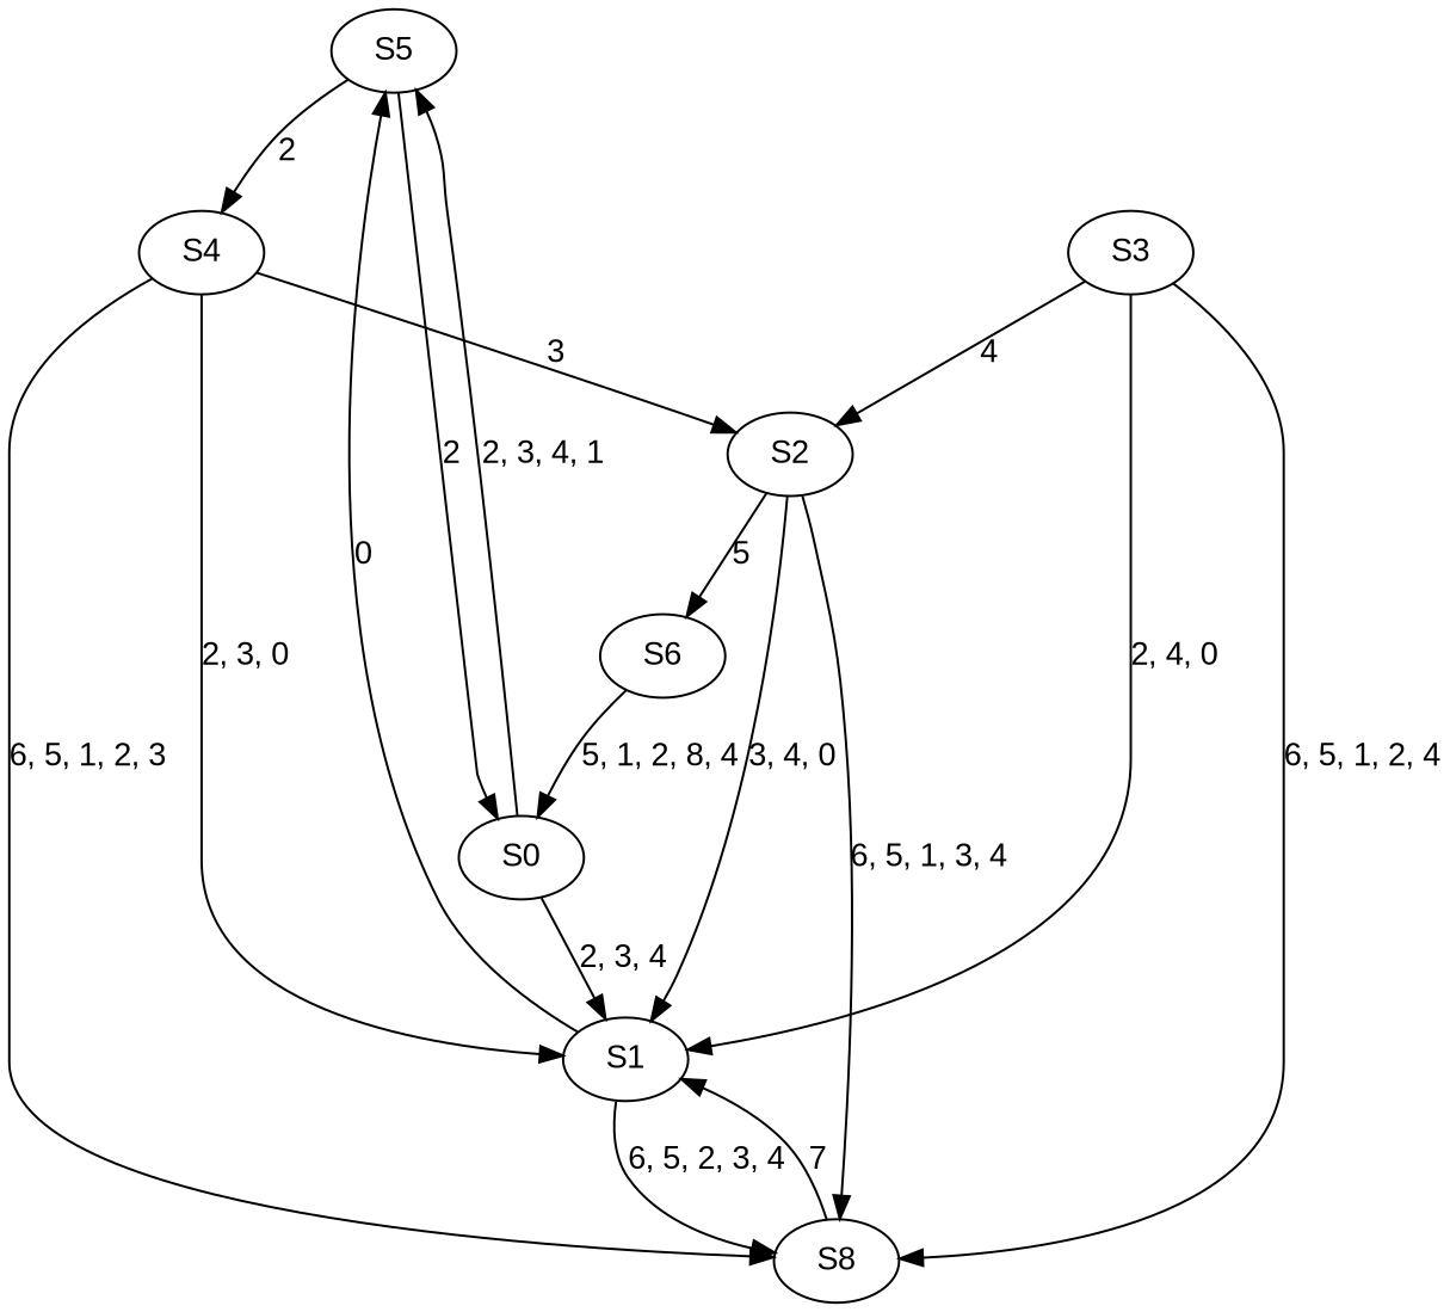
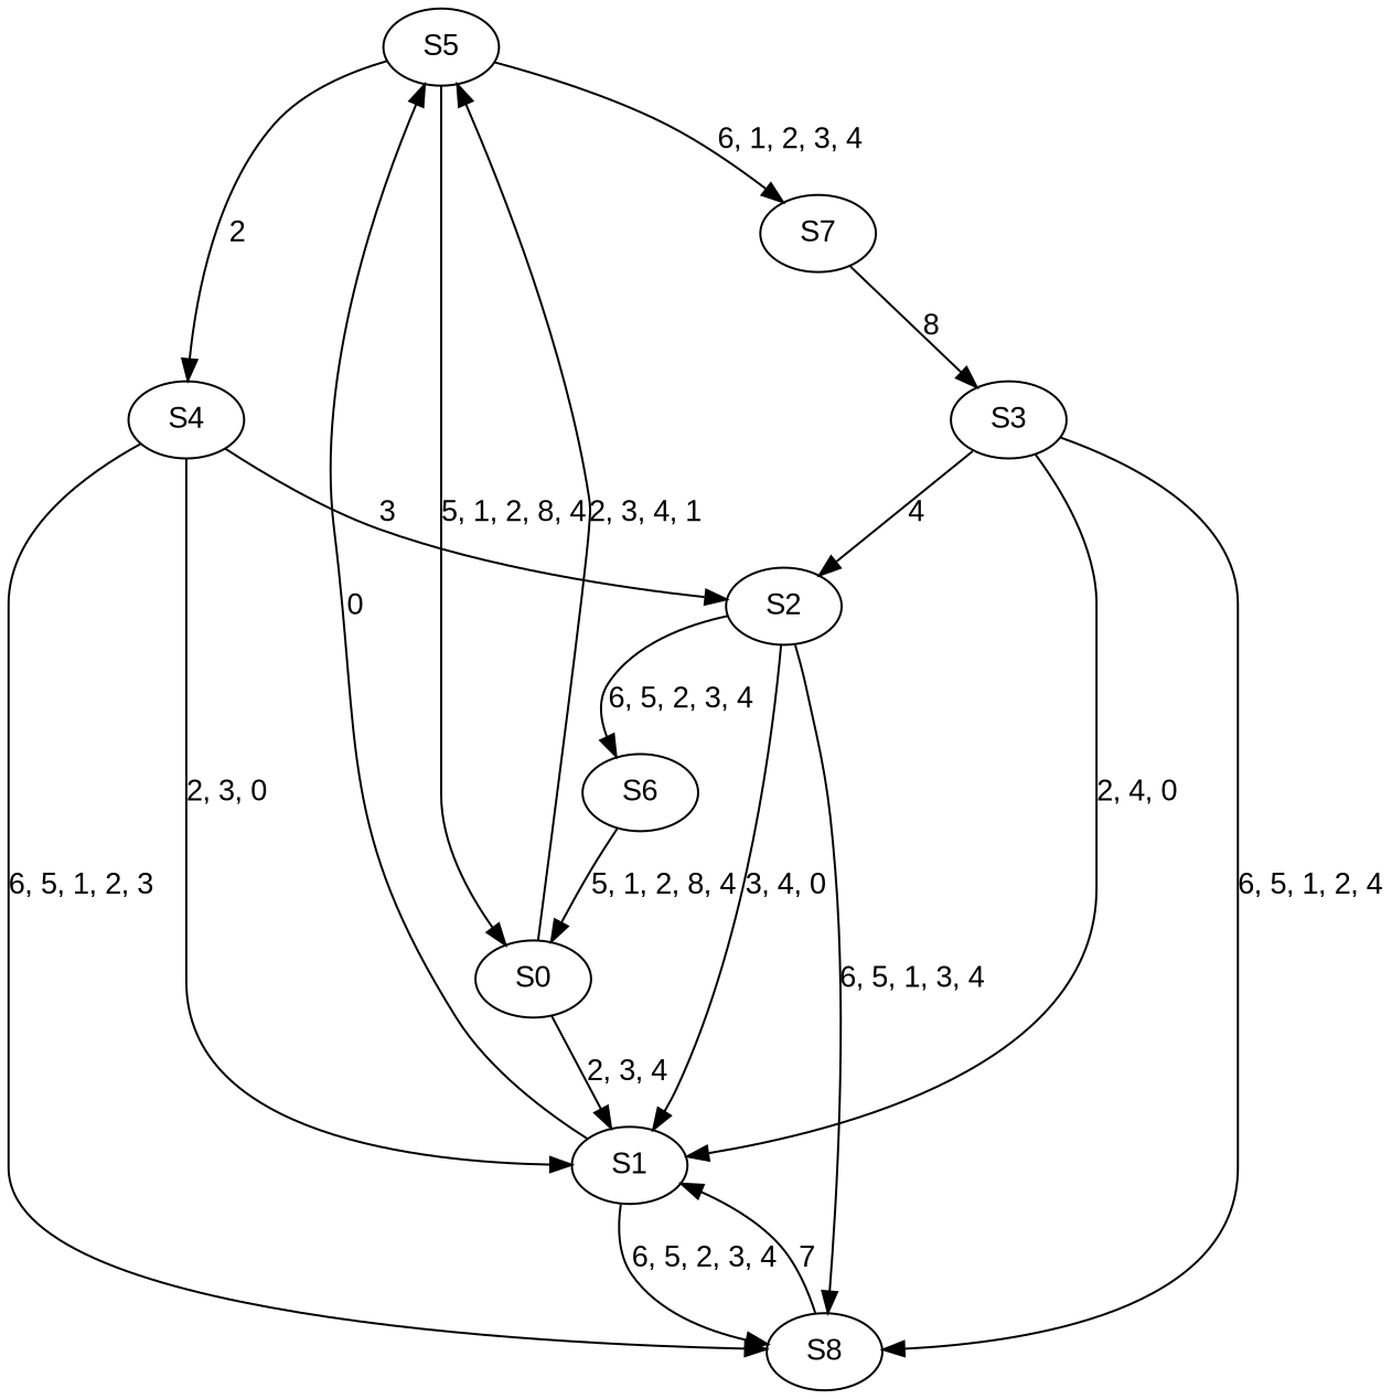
  digraph {
    fontname="Liberation Sans"
    node [fontname="Liberation Sans"]
    edge [fontname="Liberation Sans"]
    S5
    S0
+   S7
    S4
    S1
    S3
    S2
    S8
    S6
-   S5 -> S0 [label=2]
+   S5 -> S0 [label="5, 1, 2, 8, 4"]
+   S5 -> S7 [label="6, 1, 2, 3, 4"]
    S5 -> S4 [label=2]
    S0 -> S5 [label="2, 3, 4, 1"]
    S0 -> S1 [label="2, 3, 4"]
+   S7 -> S3 [label=8]
    S4 -> S1 [label="2, 3, 0"]
    S4 -> S2 [label=3]
    S4 -> S8 [label="6, 5, 1, 2, 3"]
    S1 -> S5 [label=0]
    S1 -> S8 [label="6, 5, 2, 3, 4"]
    S3 -> S1 [label="2, 4, 0"]
    S3 -> S2 [label=4]
    S3 -> S8 [label="6, 5, 1, 2, 4"]
    S2 -> S1 [label="3, 4, 0"]
    S2 -> S8 [label="6, 5, 1, 3, 4"]
-   S2 -> S6 [label=5]
+   S2 -> S6 [label="6, 5, 2, 3, 4"]
    S8 -> S1 [label=7]
    S6 -> S0 [label="5, 1, 2, 8, 4"]
  }
